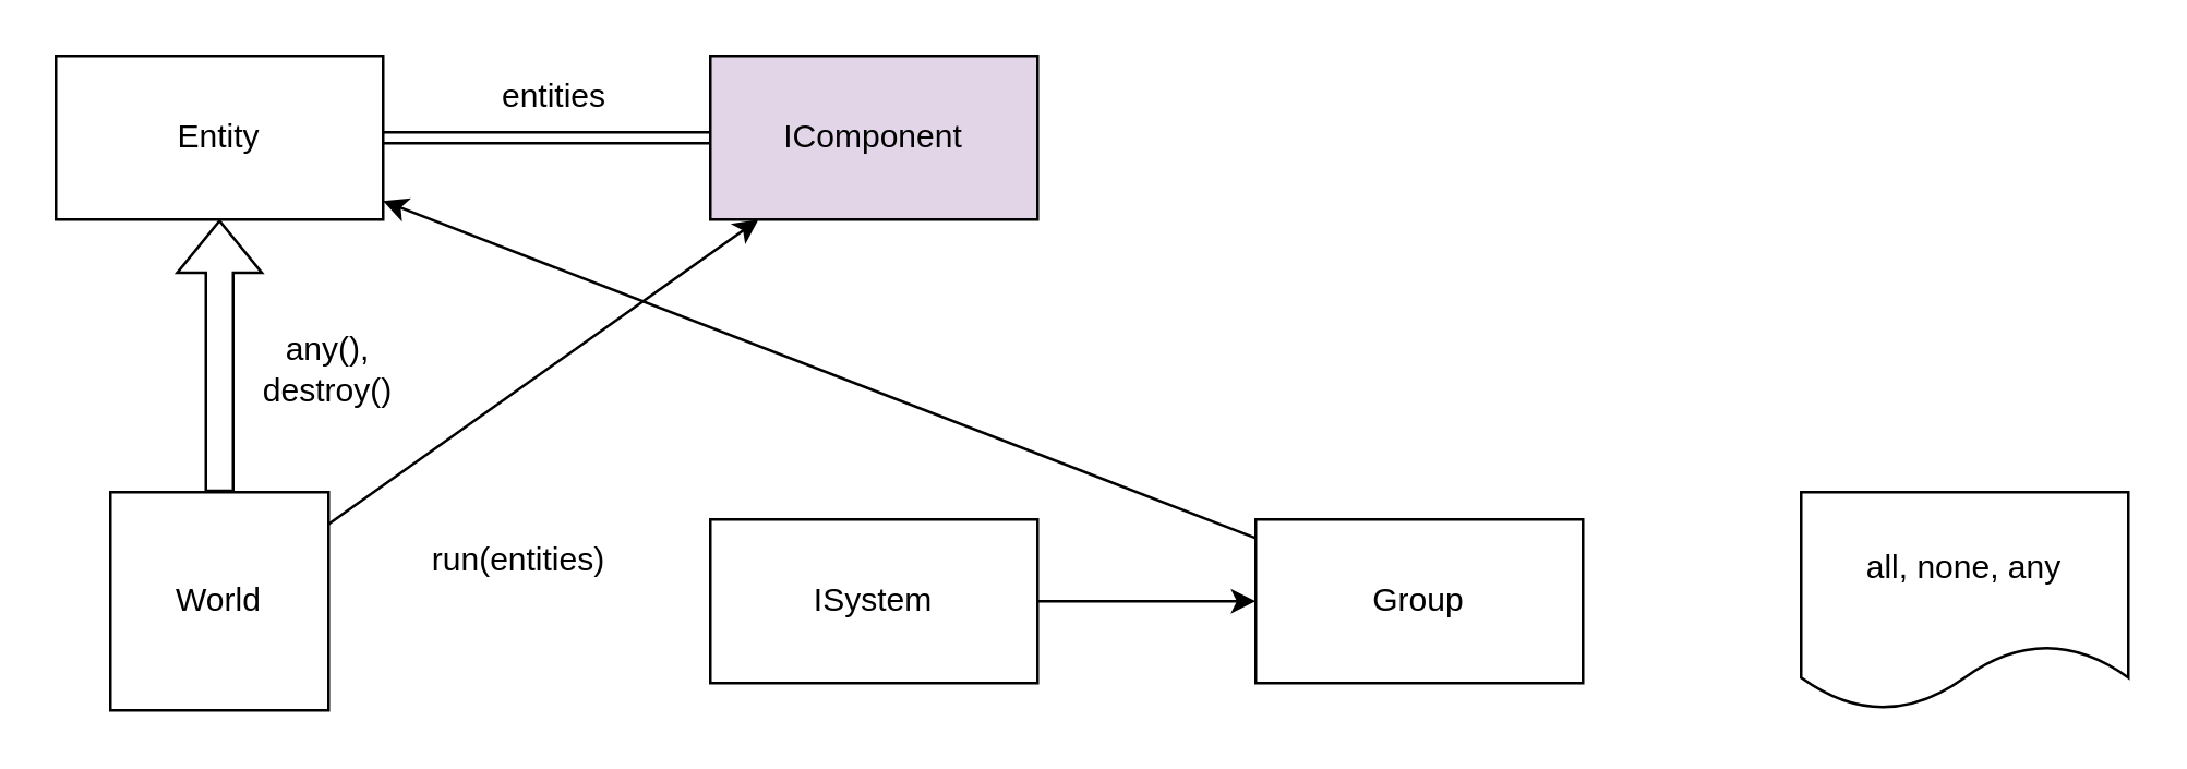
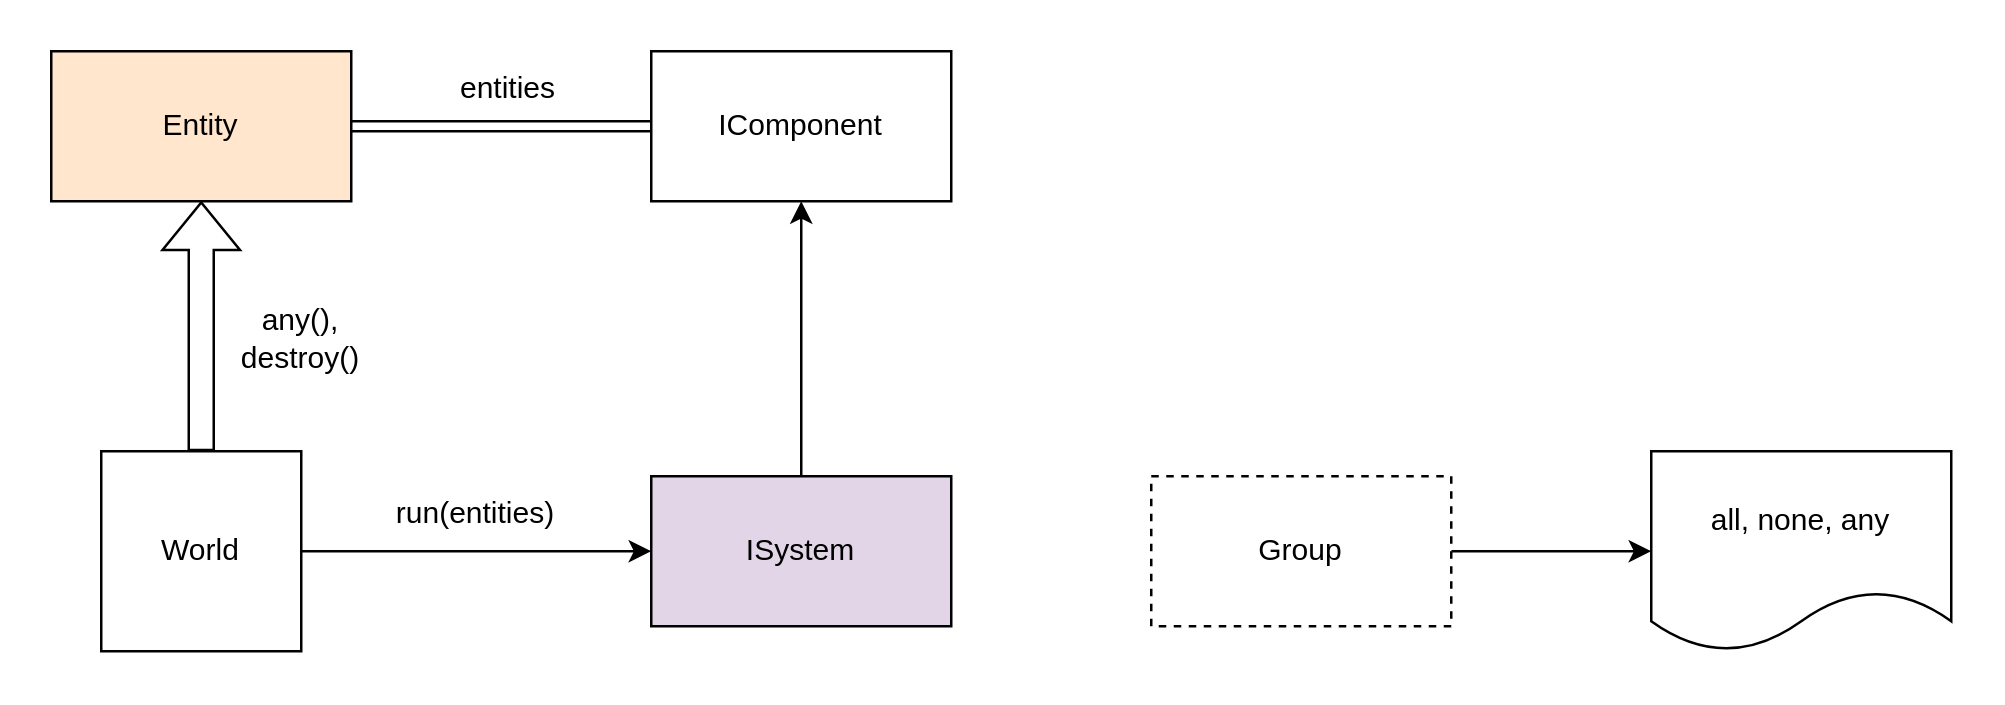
  <mxCell id="0" />
  <mxCell id="1" parent="0" />
  <mxCell id="2" value="" style="rounded=0;orthogonalLoop=1;jettySize=auto;html=1;shape=link;" edge="1" parent="1" source="3" target="4"><mxGeometry relative="1" as="geometry" /></mxCell>
- <mxCell id="3" value="Entity" style="rounded=0;whiteSpace=wrap;html=1;" vertex="1" parent="1"><mxGeometry x="20" y="20" width="120" height="60" as="geometry" /></mxCell>
- <mxCell id="4" value="IComponent" style="rounded=0;whiteSpace=wrap;html=1;fillColor=#e1d5e7;" vertex="1" parent="1"><mxGeometry x="260" y="20" width="120" height="60" as="geometry" /></mxCell>
- <mxCell id="5" value="" style="edgeStyle=none;rounded=0;orthogonalLoop=1;jettySize=auto;html=1;" edge="1" parent="1" source="6" target="14"><mxGeometry relative="1" as="geometry" /></mxCell>
- <mxCell id="6" value="ISystem" style="rounded=0;whiteSpace=wrap;html=1;" vertex="1" parent="1"><mxGeometry x="260" y="190" width="120" height="60" as="geometry" /></mxCell>
+ <mxCell id="3" value="Entity" style="rounded=0;whiteSpace=wrap;html=1;fillColor=#ffe6cc;" vertex="1" parent="1"><mxGeometry x="20" y="20" width="120" height="60" as="geometry" /></mxCell>
+ <mxCell id="4" value="IComponent" style="rounded=0;whiteSpace=wrap;html=1;" vertex="1" parent="1"><mxGeometry x="260" y="20" width="120" height="60" as="geometry" /></mxCell>
+ <mxCell id="5" value="" style="edgeStyle=none;rounded=0;orthogonalLoop=1;jettySize=auto;html=1;" edge="1" parent="1" source="6" target="4"><mxGeometry relative="1" as="geometry" /></mxCell>
+ <mxCell id="6" value="ISystem" style="rounded=0;whiteSpace=wrap;html=1;fillColor=#e1d5e7;" vertex="1" parent="1"><mxGeometry x="260" y="190" width="120" height="60" as="geometry" /></mxCell>
  <mxCell id="7" style="edgeStyle=none;rounded=0;orthogonalLoop=1;jettySize=auto;html=1;entryX=0.5;entryY=1;entryDx=0;entryDy=0;shape=flexArrow;" edge="1" parent="1" source="9" target="3"><mxGeometry relative="1" as="geometry" /></mxCell>
- <mxCell id="8" style="edgeStyle=none;rounded=0;orthogonalLoop=1;jettySize=auto;html=1;" edge="1" parent="1" source="9" target="4"><mxGeometry relative="1" as="geometry" /></mxCell>
+ <mxCell id="8" style="edgeStyle=none;rounded=0;orthogonalLoop=1;jettySize=auto;html=1;" edge="1" parent="1" source="9" target="6"><mxGeometry relative="1" as="geometry" /></mxCell>
  <mxCell id="9" value="World" style="whiteSpace=wrap;html=1;aspect=fixed;" vertex="1" parent="1"><mxGeometry x="40" y="180" width="80" height="80" as="geometry" /></mxCell>
  <mxCell id="10" value="entities" style="text;strokeColor=none;align=center;fillColor=none;html=1;verticalAlign=middle;whiteSpace=wrap;rounded=0;" vertex="1" parent="1"><mxGeometry x="172.5" y="20" width="60" height="30" as="geometry" /></mxCell>
  <mxCell id="11" value="any(),&lt;br&gt;destroy()" style="text;strokeColor=none;align=center;fillColor=none;html=1;verticalAlign=middle;whiteSpace=wrap;rounded=0;" vertex="1" parent="1"><mxGeometry x="90" y="120" width="60" height="30" as="geometry" /></mxCell>
  <mxCell id="12" value="run(entities)" style="text;strokeColor=none;align=center;fillColor=none;html=1;verticalAlign=middle;whiteSpace=wrap;rounded=0;" vertex="1" parent="1"><mxGeometry x="160" y="190" width="60" height="30" as="geometry" /></mxCell>
- <mxCell id="13" value="" style="edgeStyle=none;rounded=0;orthogonalLoop=1;jettySize=auto;html=1;" edge="1" parent="1" source="14" target="3"><mxGeometry relative="1" as="geometry" /></mxCell>
- <mxCell id="14" value="Group" style="rounded=0;whiteSpace=wrap;html=1;" vertex="1" parent="1"><mxGeometry x="460" y="190" width="120" height="60" as="geometry" /></mxCell>
+ <mxCell id="13" value="" style="edgeStyle=none;rounded=0;orthogonalLoop=1;jettySize=auto;html=1;" edge="1" parent="1" source="14" target="15"><mxGeometry relative="1" as="geometry" /></mxCell>
+ <mxCell id="14" value="Group" style="rounded=0;whiteSpace=wrap;html=1;dashed=1;" vertex="1" parent="1"><mxGeometry x="460" y="190" width="120" height="60" as="geometry" /></mxCell>
  <mxCell id="15" value="all, none, any" style="shape=document;whiteSpace=wrap;html=1;boundedLbl=1;rounded=0;" vertex="1" parent="1"><mxGeometry x="660" y="180" width="120" height="80" as="geometry" /></mxCell>
